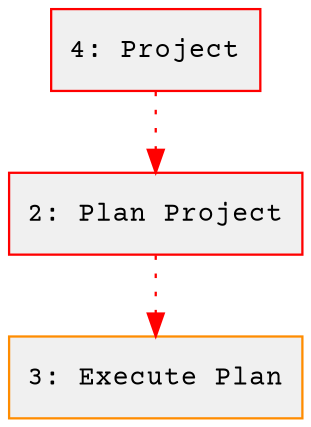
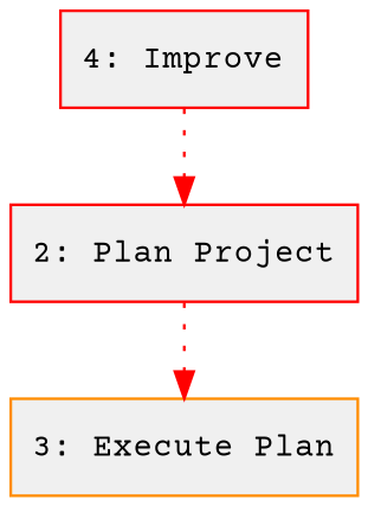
  digraph {
    fontname="Courier Prime"
    rankdir=TB
    node [color=red fillcolor="#f0f0f0" fontname="Courier Prime" fontsize=12 shape=box style=filled]
    edge [color=red fontname="Courier Prime" fontsize=10 style=dotted]
    n1 [label="2: Plan Project"]
    n2 [color=darkorange label="3: Execute Plan"]
-   n3 [label="4: Project"]
+   n3 [label="4: Improve"]
    n1 -> n2
    n3 -> n1
  }
